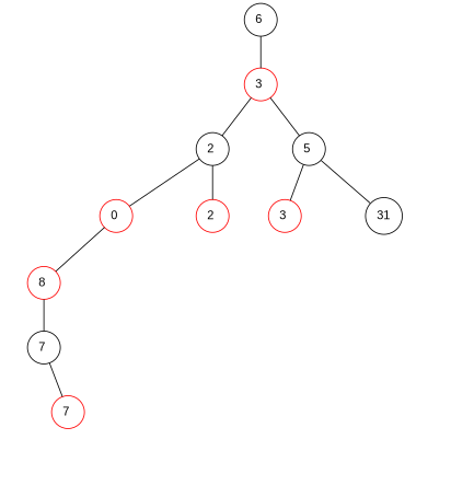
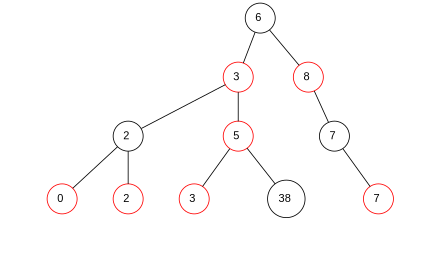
  graph {
    fontname="Liberation Sans"
    node [fontname="Liberation Sans" shape=circle style=invisible]
    edge [fontname="Liberation Sans" style=invis]
    n1 [color=black label="6 " style=""]
    n2 [color=red label="3 " style=""]
    n3 [color=red label="8 " style=""]
    n4 [color=black label="2 " style=""]
-   n5 [color=black label="5 " style=""]
+   n5 [color=red label="5 " style=""]
    n6 [color=black label="7 " style=""]
    n7 [color=red label="0 " style=""]
    n8 [color=red label="2 " style=""]
    n9 [color=red label="3 " style=""]
    n10 [label="0 "]
-   n11 [color=black label=31 style=""]
+   n11 [color=black label="38 " style=""]
    n12 [label="0 "]
    n13 [label="0 "]
    n14 [label="0 "]
    n15 [label="0 "]
    n16 [label="0 "]
    n17 [label="0 "]
    n18 [label="0 "]
    n19 [color=red label="7 " style=""]
    n20 [label="0 "]
    n21 [label="0 "]
    n22 [label="0 "]
    n23 [label="0 "]
    n1 -- n2 [style=""]
-   n7 -- n3 [style=""]
+   n1 -- n3 [style=""]
    n2 -- n4 [style=""]
    n2 -- n5 [style=""]
    n3 -- n6 [style=""]
    n4 -- n7 [style=""]
    n4 -- n8 [style=""]
    n5 -- n9 [style=""]
    n5 -- n10
    n5 -- n11 [style=""]
    n6 -- n18
    n6 -- n19 [style=""]
    n7 -- n12
    n7 -- n13
    n8 -- n14
    n8 -- n15
    n9 -- n16
    n9 -- n17
    n11 -- n20
    n11 -- n21
    n19 -- n22
    n19 -- n23
  }
